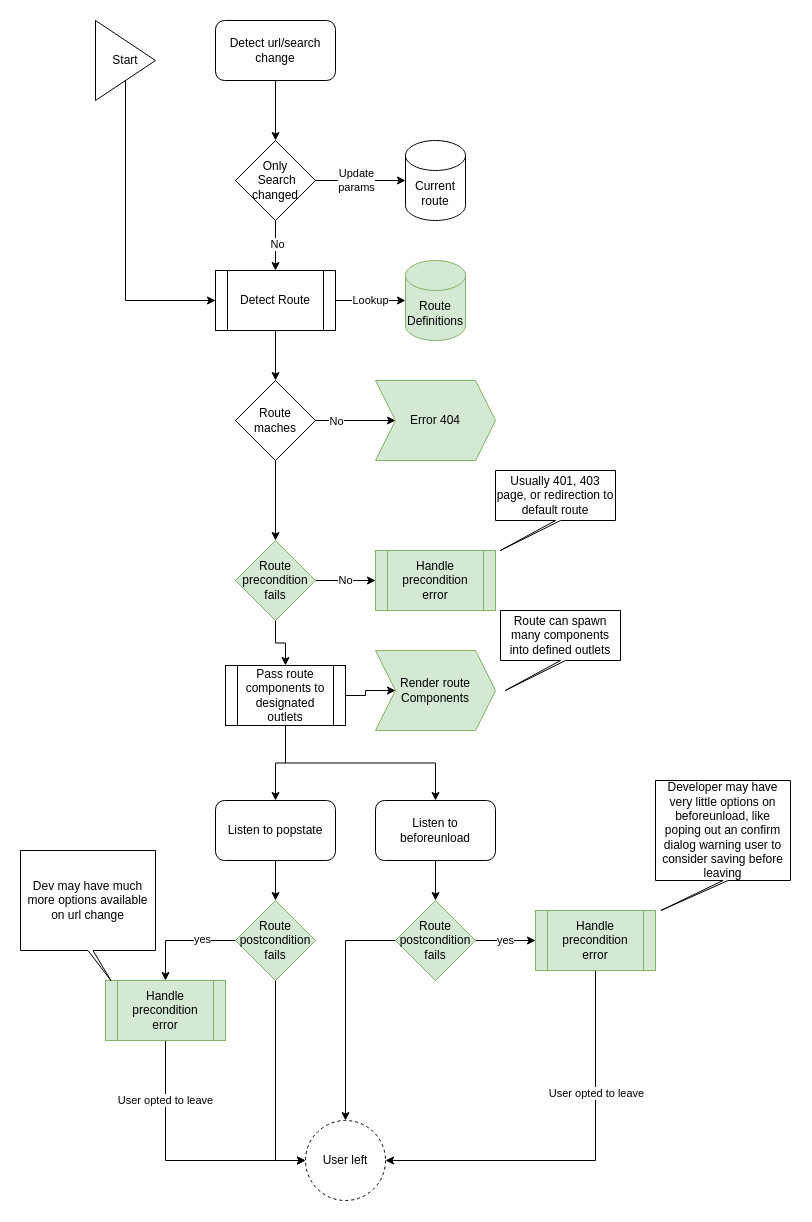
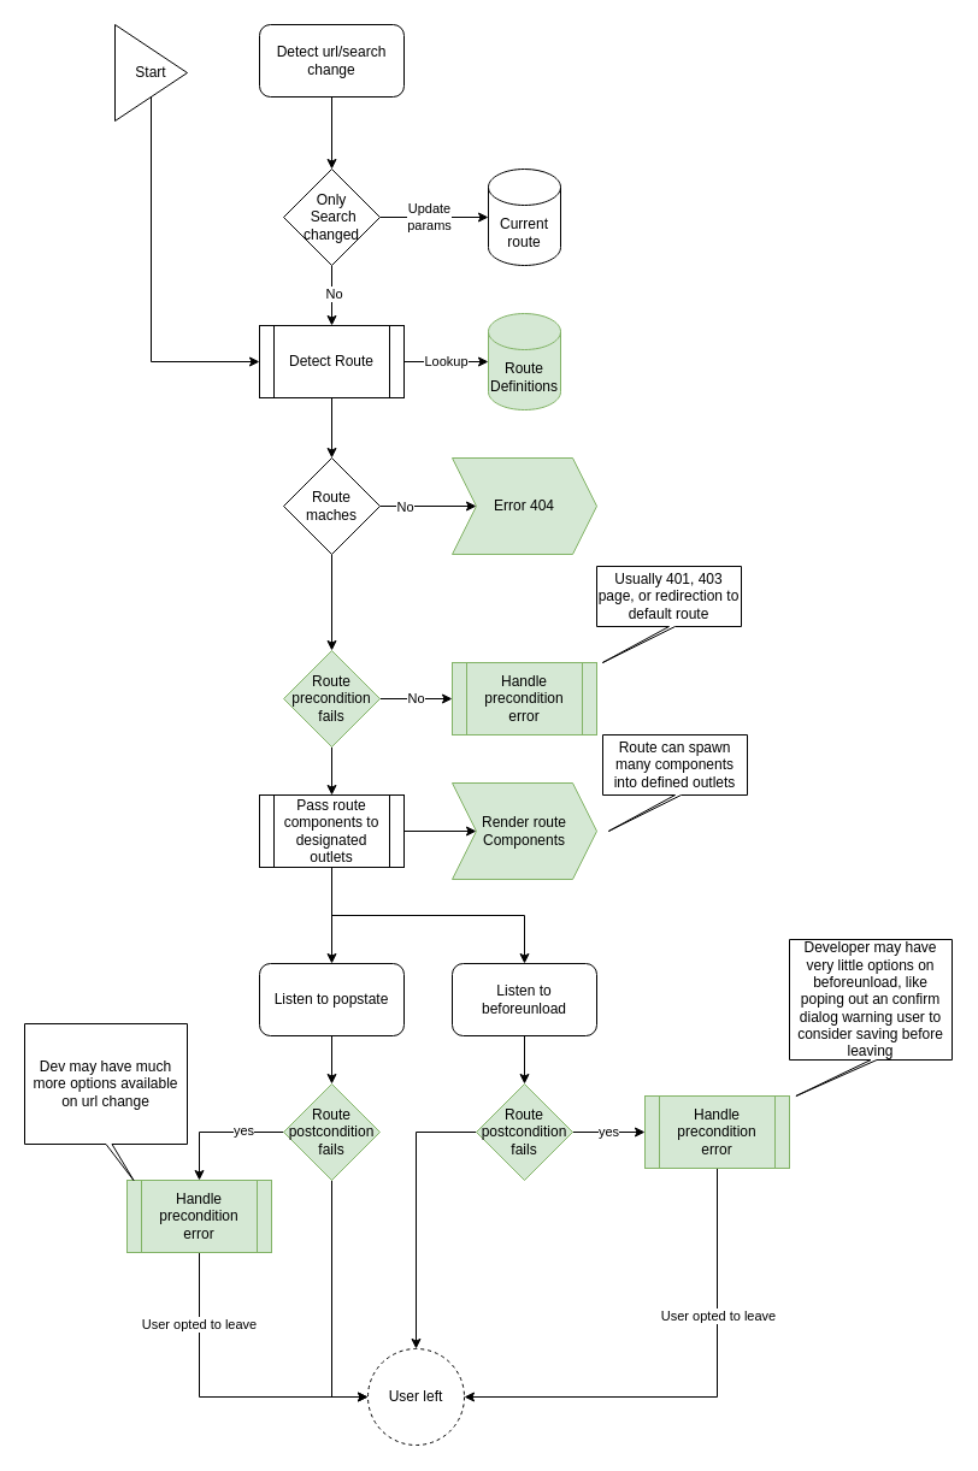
  <mxCell id="0" />
  <mxCell id="1" parent="0" />
  <mxCell id="2" value="" style="edgeStyle=orthogonalEdgeStyle;rounded=0;orthogonalLoop=1;jettySize=auto;html=1;" edge="1" parent="1" source="3" target="8"><mxGeometry relative="1" as="geometry" /></mxCell>
  <mxCell id="3" value="Detect url/search change" style="rounded=1;whiteSpace=wrap;html=1;" vertex="1" parent="1"><mxGeometry x="215" y="20" width="120" height="60" as="geometry" /></mxCell>
  <mxCell id="4" value="" style="edgeStyle=orthogonalEdgeStyle;rounded=0;orthogonalLoop=1;jettySize=auto;html=1;" edge="1" parent="1" source="8" target="23"><mxGeometry relative="1" as="geometry" /></mxCell>
  <mxCell id="5" value="Update&lt;div&gt;params&lt;/div&gt;" style="edgeLabel;html=1;align=center;verticalAlign=middle;resizable=0;points=[];" vertex="1" connectable="0" parent="4"><mxGeometry x="-0.108" y="1" relative="1" as="geometry"><mxPoint as="offset" /></mxGeometry></mxCell>
  <mxCell id="6" value="" style="edgeStyle=orthogonalEdgeStyle;rounded=0;orthogonalLoop=1;jettySize=auto;html=1;" edge="1" parent="1" source="8" target="15"><mxGeometry relative="1" as="geometry" /></mxCell>
  <mxCell id="7" value="No" style="edgeLabel;html=1;align=center;verticalAlign=middle;resizable=0;points=[];" vertex="1" connectable="0" parent="6"><mxGeometry x="-0.08" y="1" relative="1" as="geometry"><mxPoint as="offset" /></mxGeometry></mxCell>
  <mxCell id="8" value="Only&lt;div&gt;&amp;nbsp;Search&lt;div&gt;changed&lt;/div&gt;&lt;/div&gt;" style="rhombus;whiteSpace=wrap;html=1;" vertex="1" parent="1"><mxGeometry x="235" y="140" width="80" height="80" as="geometry" /></mxCell>
  <mxCell id="9" value="" style="edgeStyle=orthogonalEdgeStyle;rounded=0;orthogonalLoop=1;jettySize=auto;html=1;" edge="1" parent="1" source="12" target="17"><mxGeometry relative="1" as="geometry" /></mxCell>
  <mxCell id="10" value="No" style="edgeLabel;html=1;align=center;verticalAlign=middle;resizable=0;points=[];" vertex="1" connectable="0" parent="9"><mxGeometry x="-0.5" relative="1" as="geometry"><mxPoint as="offset" /></mxGeometry></mxCell>
  <mxCell id="11" value="" style="edgeStyle=orthogonalEdgeStyle;rounded=0;orthogonalLoop=1;jettySize=auto;html=1;" edge="1" parent="1" source="12" target="20"><mxGeometry relative="1" as="geometry" /></mxCell>
  <mxCell id="12" value="Route&lt;div&gt;maches&lt;/div&gt;" style="rhombus;whiteSpace=wrap;html=1;" vertex="1" parent="1"><mxGeometry x="235" y="380" width="80" height="80" as="geometry" /></mxCell>
  <mxCell id="13" value="Lookup" style="edgeStyle=orthogonalEdgeStyle;rounded=0;orthogonalLoop=1;jettySize=auto;html=1;startArrow=none;startFill=0;" edge="1" parent="1" source="15" target="16"><mxGeometry relative="1" as="geometry"><Array as="points"><mxPoint x="375" y="300" /><mxPoint x="375" y="300" /></Array><mxPoint as="offset" /></mxGeometry></mxCell>
  <mxCell id="14" value="" style="edgeStyle=orthogonalEdgeStyle;rounded=0;orthogonalLoop=1;jettySize=auto;html=1;" edge="1" parent="1" source="15" target="12"><mxGeometry relative="1" as="geometry" /></mxCell>
  <mxCell id="15" value="Detect Route" style="shape=process;whiteSpace=wrap;html=1;backgroundOutline=1;" vertex="1" parent="1"><mxGeometry x="215" y="270" width="120" height="60" as="geometry" /></mxCell>
  <mxCell id="16" value="Route Definitions" style="shape=cylinder3;whiteSpace=wrap;html=1;boundedLbl=1;backgroundOutline=1;size=15;fillColor=#d5e8d4;strokeColor=#82b366;" vertex="1" parent="1"><mxGeometry x="405" y="260" width="60" height="80" as="geometry" /></mxCell>
  <mxCell id="17" value="Error 404" style="shape=step;perimeter=stepPerimeter;whiteSpace=wrap;html=1;fixedSize=1;fillColor=#d5e8d4;strokeColor=#82b366;" vertex="1" parent="1"><mxGeometry x="375" y="380" width="120" height="80" as="geometry" /></mxCell>
  <mxCell id="18" value="No" style="edgeStyle=orthogonalEdgeStyle;rounded=0;orthogonalLoop=1;jettySize=auto;html=1;" edge="1" parent="1" source="20" target="21"><mxGeometry relative="1" as="geometry" /></mxCell>
  <mxCell id="19" value="" style="edgeStyle=orthogonalEdgeStyle;rounded=0;orthogonalLoop=1;jettySize=auto;html=1;" edge="1" parent="1" source="20" target="27"><mxGeometry relative="1" as="geometry" /></mxCell>
  <mxCell id="20" value="Route precondition&lt;div&gt;fails&lt;/div&gt;" style="rhombus;whiteSpace=wrap;html=1;fillColor=#d5e8d4;strokeColor=#82b366;" vertex="1" parent="1"><mxGeometry x="235" y="540" width="80" height="80" as="geometry" /></mxCell>
  <mxCell id="21" value="Handle precondition error" style="shape=process;whiteSpace=wrap;html=1;backgroundOutline=1;fillColor=#d5e8d4;strokeColor=#82b366;" vertex="1" parent="1"><mxGeometry x="375" y="550" width="120" height="60" as="geometry" /></mxCell>
  <mxCell id="22" value="Usually 401, 403 page, or redirection to default route" style="shape=callout;whiteSpace=wrap;html=1;perimeter=calloutPerimeter;base=5;position2=0.04;" vertex="1" parent="1"><mxGeometry x="495" y="470" width="120" height="80" as="geometry" /></mxCell>
  <mxCell id="23" value="Current route" style="shape=cylinder3;whiteSpace=wrap;html=1;boundedLbl=1;backgroundOutline=1;size=15;" vertex="1" parent="1"><mxGeometry x="405" y="140" width="60" height="80" as="geometry" /></mxCell>
  <mxCell id="24" value="" style="edgeStyle=orthogonalEdgeStyle;rounded=0;orthogonalLoop=1;jettySize=auto;html=1;" edge="1" parent="1" source="27" target="28"><mxGeometry relative="1" as="geometry" /></mxCell>
  <mxCell id="25" value="" style="edgeStyle=orthogonalEdgeStyle;rounded=0;orthogonalLoop=1;jettySize=auto;html=1;exitX=0.5;exitY=1;exitDx=0;exitDy=0;" edge="1" parent="1" source="27" target="31"><mxGeometry relative="1" as="geometry"><mxPoint x="555" y="740" as="sourcePoint" /></mxGeometry></mxCell>
  <mxCell id="26" style="edgeStyle=orthogonalEdgeStyle;rounded=0;orthogonalLoop=1;jettySize=auto;html=1;exitX=0.5;exitY=1;exitDx=0;exitDy=0;entryX=0.5;entryY=0;entryDx=0;entryDy=0;" edge="1" parent="1" source="27" target="43"><mxGeometry relative="1" as="geometry" /></mxCell>
- <mxCell id="27" value="Pass route components to designated outlets" style="shape=process;whiteSpace=wrap;html=1;backgroundOutline=1;" vertex="1" parent="1"><mxGeometry x="225" y="665" width="120" height="60" as="geometry" /></mxCell>
+ <mxCell id="27" value="Pass route components to designated outlets" style="shape=process;whiteSpace=wrap;html=1;backgroundOutline=1;" vertex="1" parent="1"><mxGeometry x="215" y="660" width="120" height="60" as="geometry" /></mxCell>
  <mxCell id="28" value="Render route Components" style="shape=step;perimeter=stepPerimeter;whiteSpace=wrap;html=1;fixedSize=1;fillColor=#d5e8d4;strokeColor=#82b366;" vertex="1" parent="1"><mxGeometry x="375" y="650" width="120" height="80" as="geometry" /></mxCell>
  <mxCell id="29" value="Route can spawn many components into defined outlets" style="shape=callout;whiteSpace=wrap;html=1;perimeter=calloutPerimeter;base=5;position2=0.04;" vertex="1" parent="1"><mxGeometry x="500" y="610" width="120" height="80" as="geometry" /></mxCell>
  <mxCell id="30" value="" style="edgeStyle=orthogonalEdgeStyle;rounded=0;orthogonalLoop=1;jettySize=auto;html=1;entryX=0.5;entryY=0;entryDx=0;entryDy=0;" edge="1" parent="1" source="31" target="37"><mxGeometry relative="1" as="geometry"><mxPoint x="435" y="920" as="targetPoint" /></mxGeometry></mxCell>
  <mxCell id="31" value="Listen to beforeunload" style="rounded=1;whiteSpace=wrap;html=1;" vertex="1" parent="1"><mxGeometry x="375" y="800" width="120" height="60" as="geometry" /></mxCell>
  <mxCell id="32" style="edgeStyle=orthogonalEdgeStyle;rounded=0;orthogonalLoop=1;jettySize=auto;html=1;exitX=0.5;exitY=1;exitDx=0;exitDy=0;entryX=0;entryY=0.5;entryDx=0;entryDy=0;" edge="1" parent="1" source="33" target="15"><mxGeometry relative="1" as="geometry"><Array as="points"><mxPoint x="125" y="300" /></Array></mxGeometry></mxCell>
  <mxCell id="33" value="Start" style="triangle;whiteSpace=wrap;html=1;" vertex="1" parent="1"><mxGeometry x="95" y="20" width="60" height="80" as="geometry" /></mxCell>
  <mxCell id="34" value="User left" style="ellipse;whiteSpace=wrap;html=1;aspect=fixed;dashed=1;" vertex="1" parent="1"><mxGeometry x="305" y="1120" width="80" height="80" as="geometry" /></mxCell>
  <mxCell id="35" value="yes" style="edgeStyle=orthogonalEdgeStyle;rounded=0;orthogonalLoop=1;jettySize=auto;html=1;" edge="1" parent="1" source="37" target="40"><mxGeometry relative="1" as="geometry" /></mxCell>
  <mxCell id="36" value="" style="edgeStyle=orthogonalEdgeStyle;rounded=0;orthogonalLoop=1;jettySize=auto;html=1;" edge="1" parent="1" source="37" target="34"><mxGeometry relative="1" as="geometry" /></mxCell>
  <mxCell id="37" value="Route postcondition&lt;div&gt;fails&lt;/div&gt;" style="rhombus;whiteSpace=wrap;html=1;rounded=0;fillColor=#d5e8d4;strokeColor=#82b366;" vertex="1" parent="1"><mxGeometry x="395" y="900" width="80" height="80" as="geometry" /></mxCell>
  <mxCell id="38" style="edgeStyle=orthogonalEdgeStyle;rounded=0;orthogonalLoop=1;jettySize=auto;html=1;exitX=0.5;exitY=1;exitDx=0;exitDy=0;entryX=1;entryY=0.5;entryDx=0;entryDy=0;" edge="1" parent="1" source="40" target="34"><mxGeometry relative="1" as="geometry" /></mxCell>
  <mxCell id="39" value="User opted to leave" style="edgeLabel;html=1;align=center;verticalAlign=middle;resizable=0;points=[];" vertex="1" connectable="0" parent="38"><mxGeometry x="-0.391" relative="1" as="geometry"><mxPoint as="offset" /></mxGeometry></mxCell>
  <mxCell id="40" value="Handle precondition error" style="shape=process;whiteSpace=wrap;html=1;backgroundOutline=1;fillColor=#d5e8d4;strokeColor=#82b366;" vertex="1" parent="1"><mxGeometry x="535" y="910" width="120" height="60" as="geometry" /></mxCell>
  <mxCell id="41" value="Developer may have very little options on beforeunload, like poping out an confirm dialog warning user to consider saving before leaving" style="shape=callout;whiteSpace=wrap;html=1;perimeter=calloutPerimeter;base=5;position2=0.04;" vertex="1" parent="1"><mxGeometry x="655" y="780" width="135" height="130" as="geometry" /></mxCell>
  <mxCell id="42" value="" style="edgeStyle=orthogonalEdgeStyle;rounded=0;orthogonalLoop=1;jettySize=auto;html=1;" edge="1" parent="1" source="43" target="47"><mxGeometry relative="1" as="geometry" /></mxCell>
  <mxCell id="43" value="Listen to popstate" style="rounded=1;whiteSpace=wrap;html=1;" vertex="1" parent="1"><mxGeometry x="215" y="800" width="120" height="60" as="geometry" /></mxCell>
  <mxCell id="44" style="edgeStyle=orthogonalEdgeStyle;rounded=0;orthogonalLoop=1;jettySize=auto;html=1;exitX=0;exitY=0.5;exitDx=0;exitDy=0;entryX=0.5;entryY=0;entryDx=0;entryDy=0;" edge="1" parent="1" source="47" target="50"><mxGeometry relative="1" as="geometry" /></mxCell>
  <mxCell id="45" value="yes" style="edgeLabel;html=1;align=center;verticalAlign=middle;resizable=0;points=[];" vertex="1" connectable="0" parent="44"><mxGeometry x="-0.373" y="-2" relative="1" as="geometry"><mxPoint as="offset" /></mxGeometry></mxCell>
  <mxCell id="46" style="edgeStyle=orthogonalEdgeStyle;rounded=0;orthogonalLoop=1;jettySize=auto;html=1;exitX=0.5;exitY=1;exitDx=0;exitDy=0;entryX=0;entryY=0.5;entryDx=0;entryDy=0;" edge="1" parent="1" source="47" target="34"><mxGeometry relative="1" as="geometry" /></mxCell>
  <mxCell id="47" value="Route postcondition&lt;div&gt;fails&lt;/div&gt;" style="rhombus;whiteSpace=wrap;html=1;rounded=0;fillColor=#d5e8d4;strokeColor=#82b366;" vertex="1" parent="1"><mxGeometry x="235" y="900" width="80" height="80" as="geometry" /></mxCell>
  <mxCell id="48" style="edgeStyle=orthogonalEdgeStyle;rounded=0;orthogonalLoop=1;jettySize=auto;html=1;exitX=0.5;exitY=1;exitDx=0;exitDy=0;entryX=0;entryY=0.5;entryDx=0;entryDy=0;" edge="1" parent="1" source="50" target="34"><mxGeometry relative="1" as="geometry" /></mxCell>
  <mxCell id="49" value="User opted to leave" style="edgeLabel;html=1;align=center;verticalAlign=middle;resizable=0;points=[];" vertex="1" connectable="0" parent="48"><mxGeometry x="-0.548" y="-1" relative="1" as="geometry"><mxPoint as="offset" /></mxGeometry></mxCell>
  <mxCell id="50" value="Handle precondition error" style="shape=process;whiteSpace=wrap;html=1;backgroundOutline=1;fillColor=#d5e8d4;strokeColor=#82b366;" vertex="1" parent="1"><mxGeometry x="105" y="980" width="120" height="60" as="geometry" /></mxCell>
  <mxCell id="51" value="Dev may have much more options available on url change" style="shape=callout;whiteSpace=wrap;html=1;perimeter=calloutPerimeter;base=5;position2=0.67;" vertex="1" parent="1"><mxGeometry x="20" y="850" width="135" height="130" as="geometry" /></mxCell>
